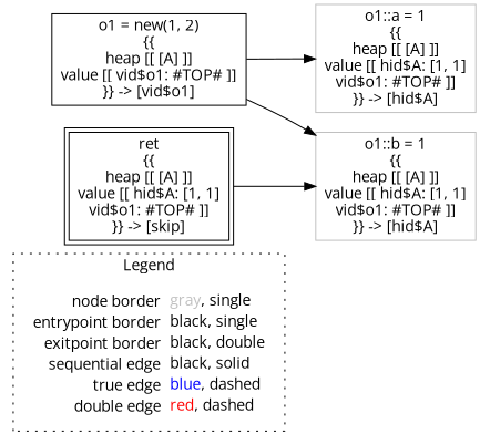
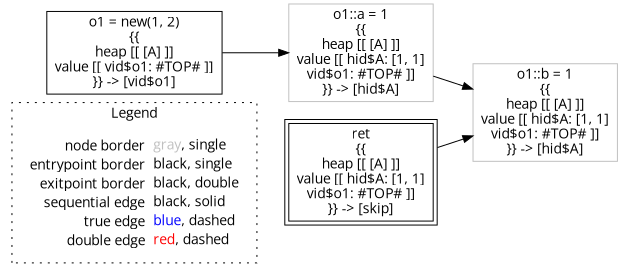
  digraph {
    fontname="Open Sans"
    rankdir=LR
    node [fontname="Open Sans" shape=rect color=black]
    edge [color=black fontname="Open Sans"]
    n1 [label=<<table border="0" cellpadding="2" cellspacing="0" cellborder="0"><tr><td align="right">node border&nbsp;</td><td align="left"><font color="gray">gray</font>, single</td></tr><tr><td align="right">entrypoint border&nbsp;</td><td align="left"><font color="black">black</font>, single</td></tr><tr><td align="right">exitpoint border&nbsp;</td><td align="left"><font color="black">black</font>, double</td></tr><tr><td align="right">sequential edge&nbsp;</td><td align="left"><font color="black">black</font>, solid</td></tr><tr><td align="right">true edge&nbsp;</td><td align="left"><font color="blue">blue</font>, dashed</td></tr><tr><td align="right">double edge&nbsp;</td><td align="left"><font color="red">red</font>, dashed</td></tr></table>> shape=plaintext color=""]
    n2 [label=<o1 = new(1, 2)<BR/>{{<BR/>heap [[ [A] ]]<BR/>value [[ vid$o1: #TOP# ]]<BR/>}} -&gt; [vid$o1]>]
    n3 [color=gray label=<o1::a = 1<BR/>{{<BR/>heap [[ [A] ]]<BR/>value [[ hid$A: [1, 1]<BR/>vid$o1: #TOP# ]]<BR/>}} -&gt; [hid$A]>]
    n4 [color=gray label=<o1::b = 1<BR/>{{<BR/>heap [[ [A] ]]<BR/>value [[ hid$A: [1, 1]<BR/>vid$o1: #TOP# ]]<BR/>}} -&gt; [hid$A]>]
    n5 [label=<ret<BR/>{{<BR/>heap [[ [A] ]]<BR/>value [[ hid$A: [1, 1]<BR/>vid$o1: #TOP# ]]<BR/>}} -&gt; [skip]> peripheries=2]
    subgraph cluster_1 {
      label=Legend
      style=dotted
      n1
    }
    n2 -> n3
-   n2 -> n4
+   n3 -> n4
    n5 -> n4
  }
